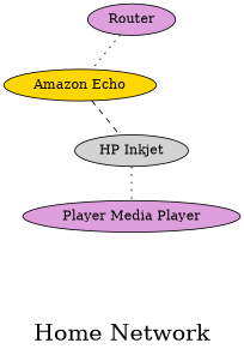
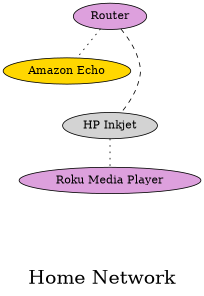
  graph {
    fontsize=24
    label="\nHome Network\n"
    splines=true
    node [fillcolor=plum shape=ellipse style=filled]
    edge [style=dotted]
    n1 [height=0.3 label=Router width=0.3]
    n2 [fillcolor=gold height=0.3 label="Amazon Echo" width=0.3]
    n3 [fillcolor=lightgrey height=0.3 label="HP Inkjet" width=0.3]
-   n4 [height=0.3 label="Player Media Player" width=0.3]
+   n4 [height=0.3 label="Roku Media Player" width=0.3]
    n1 -- n2
-   n2 -- n3 [style=dashed]
+   n1 -- n3 [style=dashed]
    n3 -- n4
  }
